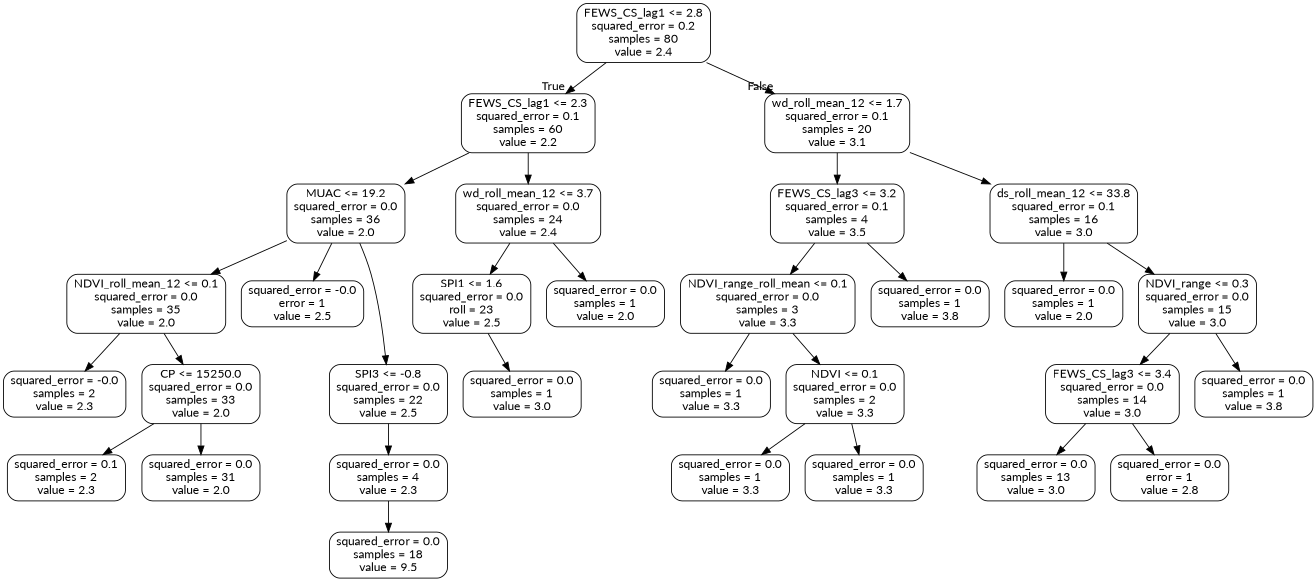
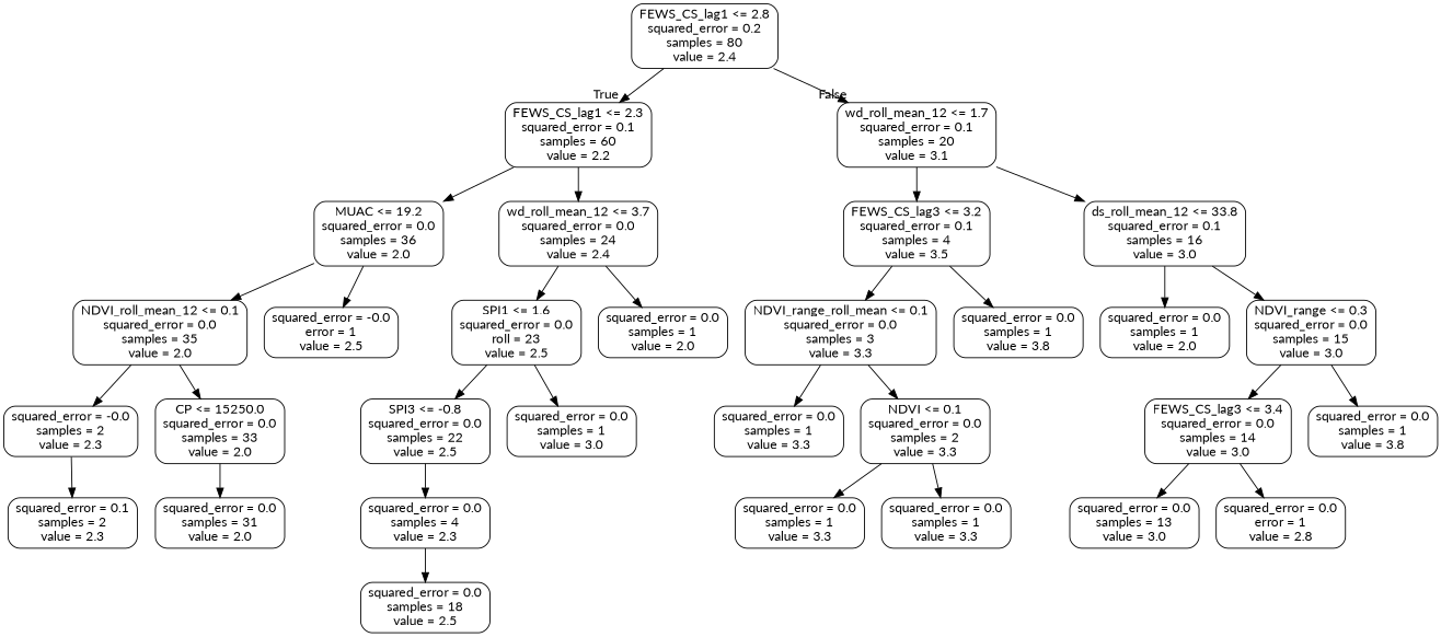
  digraph {
    fontname=Lato
    node [color=black fontname=Lato shape=box style=rounded]
    edge [fontname=Lato]
    n1 [label="FEWS_CS_lag1 <= 2.8\nsquared_error = 0.2\nsamples = 80\nvalue = 2.4"]
    n2 [label="FEWS_CS_lag1 <= 2.3\nsquared_error = 0.1\nsamples = 60\nvalue = 2.2"]
    n3 [label="wd_roll_mean_12 <= 1.7\nsquared_error = 0.1\nsamples = 20\nvalue = 3.1"]
    n4 [label="MUAC <= 19.2\nsquared_error = 0.0\nsamples = 36\nvalue = 2.0"]
    n5 [label="wd_roll_mean_12 <= 3.7\nsquared_error = 0.0\nsamples = 24\nvalue = 2.4"]
    n6 [label="FEWS_CS_lag3 <= 3.2\nsquared_error = 0.1\nsamples = 4\nvalue = 3.5"]
    n7 [label="ds_roll_mean_12 <= 33.8\nsquared_error = 0.1\nsamples = 16\nvalue = 3.0"]
    n8 [label="NDVI_roll_mean_12 <= 0.1\nsquared_error = 0.0\nsamples = 35\nvalue = 2.0"]
    n9 [label="squared_error = -0.0\nerror = 1\nvalue = 2.5"]
    n10 [label="SPI1 <= 1.6\nsquared_error = 0.0\nroll = 23\nvalue = 2.5"]
    n11 [label="squared_error = 0.0\nsamples = 1\nvalue = 2.0"]
    n12 [label="CP <= 15250.0\nsquared_error = 0.0\nsamples = 33\nvalue = 2.0"]
    n13 [label="squared_error = -0.0\nsamples = 2\nvalue = 2.3"]
    n14 [label="squared_error = 0.1\nsamples = 2\nvalue = 2.3"]
    n15 [label="squared_error = 0.0\nsamples = 31\nvalue = 2.0"]
    n16 [label="SPI3 <= -0.8\nsquared_error = 0.0\nsamples = 22\nvalue = 2.5"]
    n17 [label="squared_error = 0.0\nsamples = 1\nvalue = 3.0"]
    n18 [label="squared_error = 0.0\nsamples = 4\nvalue = 2.3"]
-   n19 [label="squared_error = 0.0\nsamples = 18\nvalue = 9.5"]
+   n19 [label="squared_error = 0.0\nsamples = 18\nvalue = 2.5"]
    n20 [label="NDVI_range_roll_mean <= 0.1\nsquared_error = 0.0\nsamples = 3\nvalue = 3.3"]
    n21 [label="squared_error = 0.0\nsamples = 1\nvalue = 3.8"]
    n22 [label="squared_error = 0.0\nsamples = 1\nvalue = 2.0"]
    n23 [label="NDVI_range <= 0.3\nsquared_error = 0.0\nsamples = 15\nvalue = 3.0"]
    n24 [label="squared_error = 0.0\nsamples = 1\nvalue = 3.3"]
    n25 [label="NDVI <= 0.1\nsquared_error = 0.0\nsamples = 2\nvalue = 3.3"]
    n26 [label="squared_error = 0.0\nsamples = 1\nvalue = 3.3"]
    n27 [label="squared_error = 0.0\nsamples = 1\nvalue = 3.3"]
    n28 [label="FEWS_CS_lag3 <= 3.4\nsquared_error = 0.0\nsamples = 14\nvalue = 3.0"]
    n29 [label="squared_error = 0.0\nsamples = 1\nvalue = 3.8"]
    n30 [label="squared_error = 0.0\nsamples = 13\nvalue = 3.0"]
    n31 [label="squared_error = 0.0\nerror = 1\nvalue = 2.8"]
    n1 -> n2 [headlabel=True labelangle=45 labeldistance=2.5]
    n1 -> n3 [headlabel=False labelangle=-45 labeldistance=2.5]
    n2 -> n4
    n2 -> n5
    n3 -> n6
    n3 -> n7
    n4 -> n8
    n4 -> n9
    n5 -> n10
    n5 -> n11
    n6 -> n20
    n6 -> n21
    n7 -> n22
    n7 -> n23
    n8 -> n12
    n8 -> n13
-   n4 -> n16
+   n10 -> n16
    n10 -> n17
-   n12 -> n14
+   n13 -> n14
    n12 -> n15
    n16 -> n18
    n18 -> n19
    n20 -> n24
    n20 -> n25
    n23 -> n28
    n23 -> n29
    n25 -> n26
    n25 -> n27
    n28 -> n30
    n28 -> n31
  }
